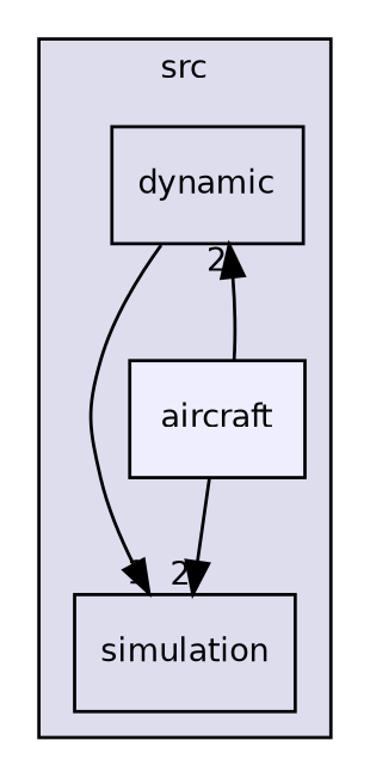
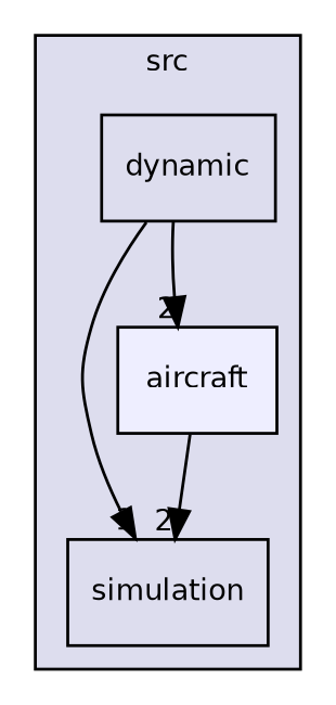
  digraph {
    compound=true
    node [fontname=Helvetica fontsize=10 shape=box]
    edge [headlabel=2 labeldistance=1.5 labelfontname=Helvetica labelfontsize=10]
    n1 [label=dynamic]
    n2 [label=simulation]
    n3 [fillcolor="#eeeeff" label=aircraft pencolor=black style=filled]
    subgraph cluster_1 {
      bgcolor="#ddddee"
      fontname=Helvetica
      fontsize=10
      label=src
      pencolor=black
      n1
      n2
      n3
    }
    n1 -> n2 [headlabel=1]
-   n3 -> n1
+   n1 -> n3
    n3 -> n2
  }
